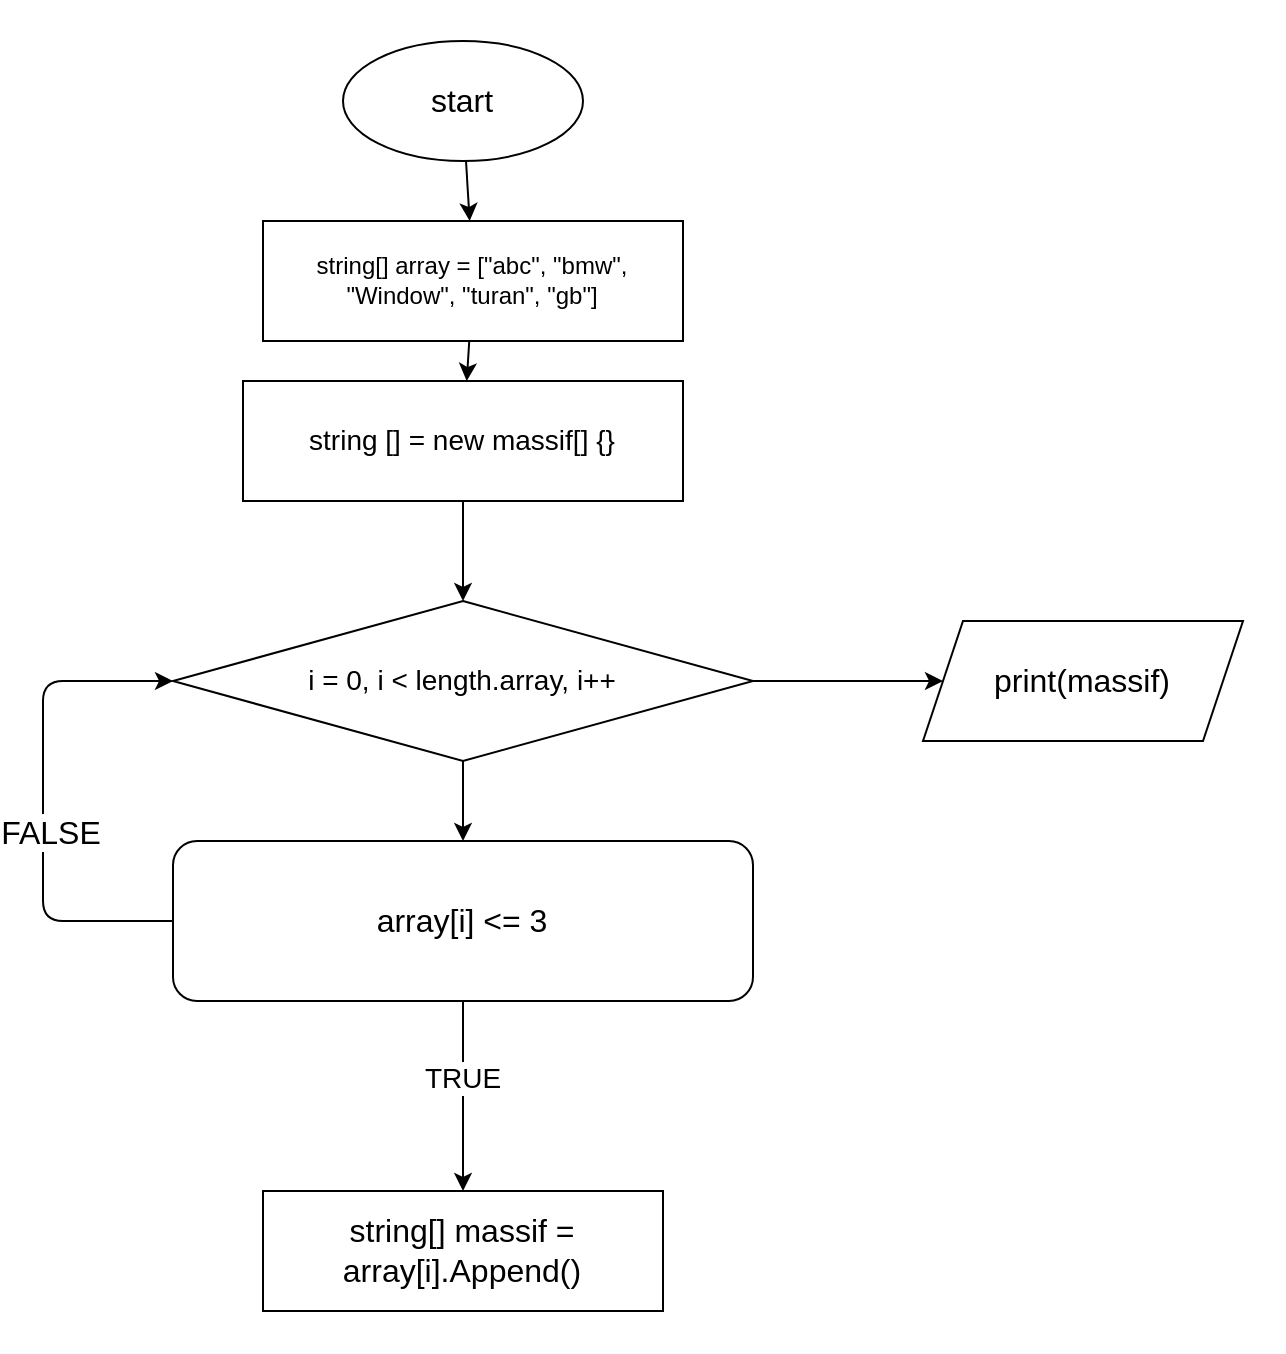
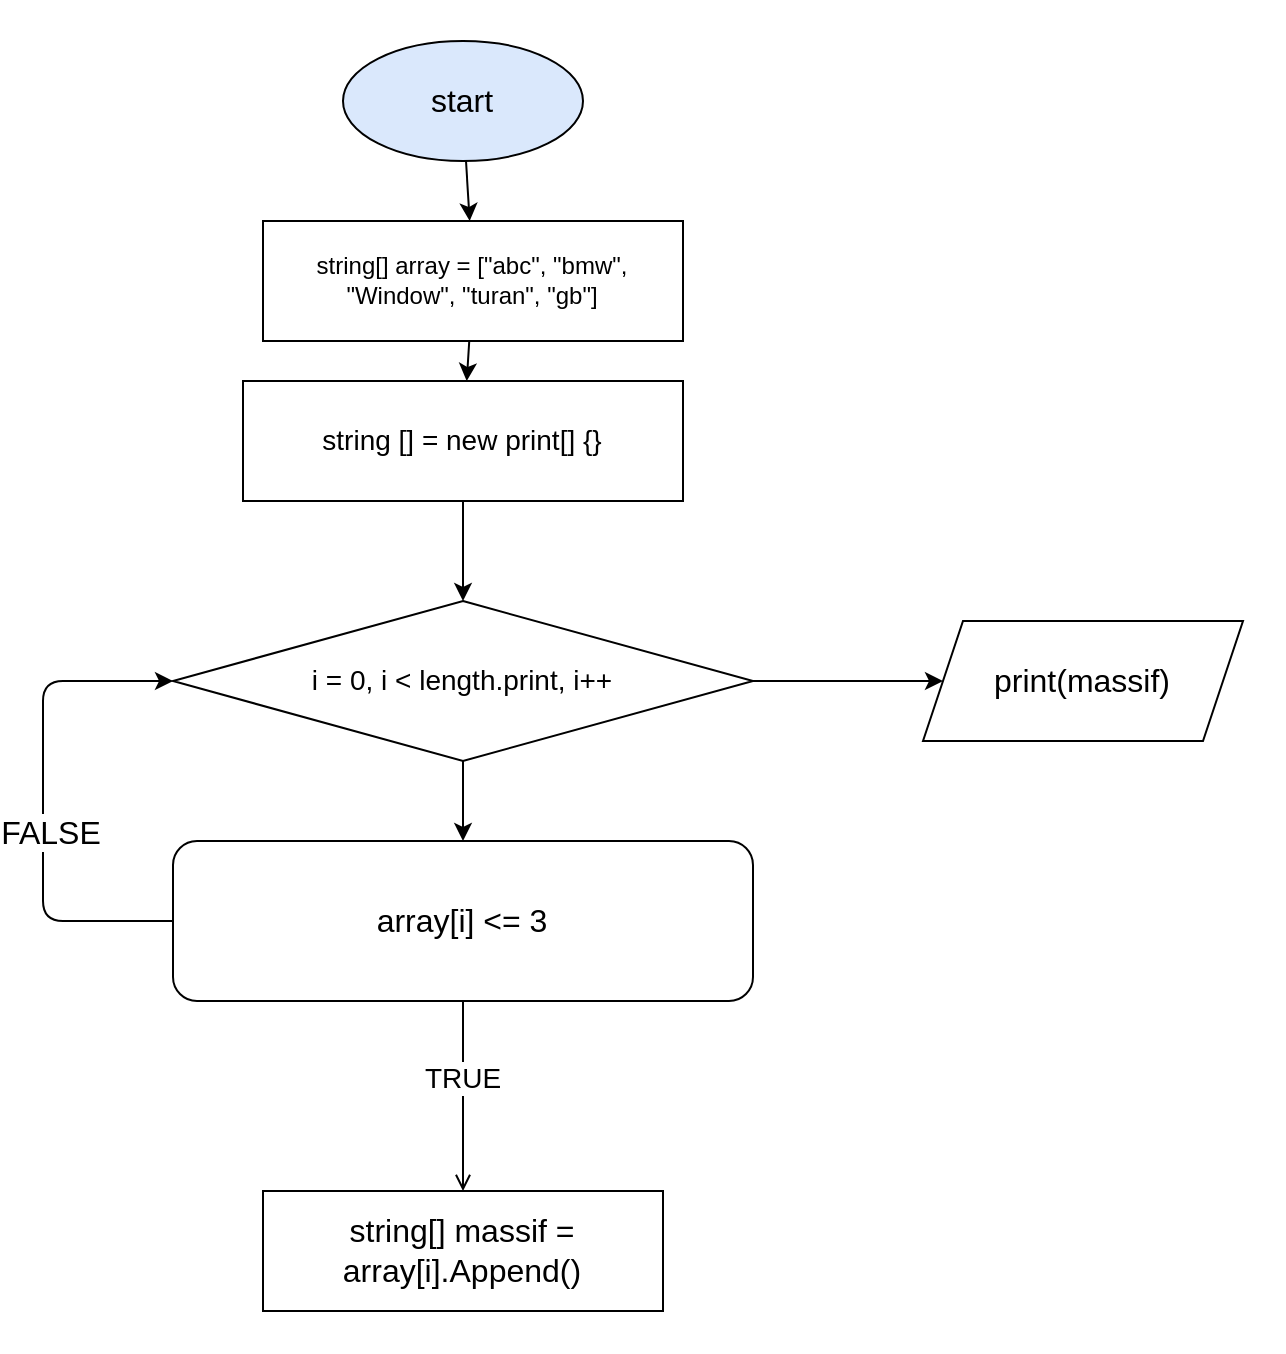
  <mxCell id="0" />
  <mxCell id="1" parent="0" />
  <mxCell id="2" value="" style="edgeStyle=none;html=1;fontSize=16;" edge="1" parent="1" source="3" target="5"><mxGeometry relative="1" as="geometry" /></mxCell>
- <mxCell id="3" value="&lt;font style=&quot;font-size: 16px;&quot;&gt;start&lt;/font&gt;" style="ellipse;whiteSpace=wrap;html=1;" vertex="1" parent="1"><mxGeometry x="170" width="120" height="60" as="geometry" y="20" /></mxCell>
+ <mxCell id="3" value="&lt;font style=&quot;font-size: 16px;&quot;&gt;start&lt;/font&gt;" style="ellipse;whiteSpace=wrap;html=1;fillColor=#dae8fc;" vertex="1" parent="1"><mxGeometry x="170" width="120" height="60" as="geometry" y="20" /></mxCell>
  <mxCell id="4" value="" style="edgeStyle=none;html=1;fontSize=14;" edge="1" parent="1" source="5" target="16"><mxGeometry relative="1" as="geometry" /></mxCell>
  <mxCell id="5" value="string[] array = [&quot;abc&quot;, &quot;bmw&quot;, &quot;Window&quot;, &quot;turan&quot;, &quot;gb&quot;]" style="whiteSpace=wrap;html=1;" vertex="1" parent="1"><mxGeometry x="130" y="110" width="210" height="60" as="geometry" /></mxCell>
  <mxCell id="6" value="" style="edgeStyle=none;html=1;fontSize=16;" edge="1" parent="1" source="8" target="13"><mxGeometry relative="1" as="geometry" /></mxCell>
  <mxCell id="7" value="" style="edgeStyle=none;html=1;fontSize=16;" edge="1" parent="1" source="8" target="17"><mxGeometry relative="1" as="geometry" /></mxCell>
- <mxCell id="8" value="&lt;font style=&quot;font-size: 14px;&quot;&gt;i = 0, i &amp;lt; length.array, i++&lt;/font&gt;" style="rhombus;whiteSpace=wrap;html=1;" vertex="1" parent="1"><mxGeometry x="85" y="300" width="290" height="80" as="geometry" /></mxCell>
- <mxCell id="9" value="" style="edgeStyle=none;html=1;fontSize=14;" edge="1" parent="1" source="13" target="14"><mxGeometry relative="1" as="geometry" /></mxCell>
+ <mxCell id="8" value="&lt;font style=&quot;font-size: 14px;&quot;&gt;i = 0, i &amp;lt; length.print, i++&lt;/font&gt;" style="rhombus;whiteSpace=wrap;html=1;" vertex="1" parent="1"><mxGeometry x="85" y="300" width="290" height="80" as="geometry" /></mxCell>
+ <mxCell id="9" value="" style="edgeStyle=none;html=1;fontSize=14;endArrow=open;" edge="1" parent="1" source="13" target="14"><mxGeometry relative="1" as="geometry" /></mxCell>
  <mxCell id="10" value="TRUE" style="edgeLabel;html=1;align=center;verticalAlign=middle;resizable=0;points=[];fontSize=14;" vertex="1" connectable="0" parent="9"><mxGeometry x="-0.205" y="-1" relative="1" as="geometry"><mxPoint as="offset" /></mxGeometry></mxCell>
  <mxCell id="11" style="edgeStyle=none;html=1;exitX=0;exitY=0.5;exitDx=0;exitDy=0;entryX=0;entryY=0.5;entryDx=0;entryDy=0;fontSize=16;" edge="1" parent="1" source="13" target="8"><mxGeometry relative="1" as="geometry"><Array as="points"><mxPoint x="20" y="460" /><mxPoint x="20" y="400" /><mxPoint x="20" y="340" /></Array></mxGeometry></mxCell>
  <mxCell id="12" value="FALSE" style="edgeLabel;html=1;align=center;verticalAlign=middle;resizable=0;points=[];fontSize=16;" vertex="1" connectable="0" parent="11"><mxGeometry x="-0.118" y="-3" relative="1" as="geometry"><mxPoint as="offset" /></mxGeometry></mxCell>
  <mxCell id="13" value="&lt;font style=&quot;font-size: 16px;&quot;&gt;array[i] &amp;lt;= 3&lt;/font&gt;" style="whiteSpace=wrap;html=1;rounded=1;" vertex="1" parent="1"><mxGeometry x="85" y="420" width="290" height="80" as="geometry" /></mxCell>
  <mxCell id="14" value="&lt;font style=&quot;font-size: 16px;&quot;&gt;string[] massif = array[i].Append()&lt;/font&gt;" style="whiteSpace=wrap;html=1;" vertex="1" parent="1"><mxGeometry x="130" y="595" width="200" height="60" as="geometry" /></mxCell>
  <mxCell id="15" style="edgeStyle=none;html=1;exitX=0.5;exitY=1;exitDx=0;exitDy=0;entryX=0.5;entryY=0;entryDx=0;entryDy=0;fontSize=14;" edge="1" parent="1" source="16" target="8"><mxGeometry relative="1" as="geometry" /></mxCell>
- <mxCell id="16" value="&lt;font style=&quot;font-size: 14px;&quot;&gt;string [] = new massif[] {}&lt;/font&gt;" style="whiteSpace=wrap;html=1;" vertex="1" parent="1"><mxGeometry x="120" y="190" width="220" height="60" as="geometry" /></mxCell>
+ <mxCell id="16" value="&lt;font style=&quot;font-size: 14px;&quot;&gt;string [] = new print[] {}&lt;/font&gt;" style="whiteSpace=wrap;html=1;" vertex="1" parent="1"><mxGeometry x="120" y="190" width="220" height="60" as="geometry" /></mxCell>
  <mxCell id="17" value="&lt;font style=&quot;font-size: 16px;&quot;&gt;print(massif)&lt;/font&gt;" style="shape=parallelogram;perimeter=parallelogramPerimeter;whiteSpace=wrap;html=1;fixedSize=1;" vertex="1" parent="1"><mxGeometry x="460" y="310" width="160" height="60" as="geometry" /></mxCell>
